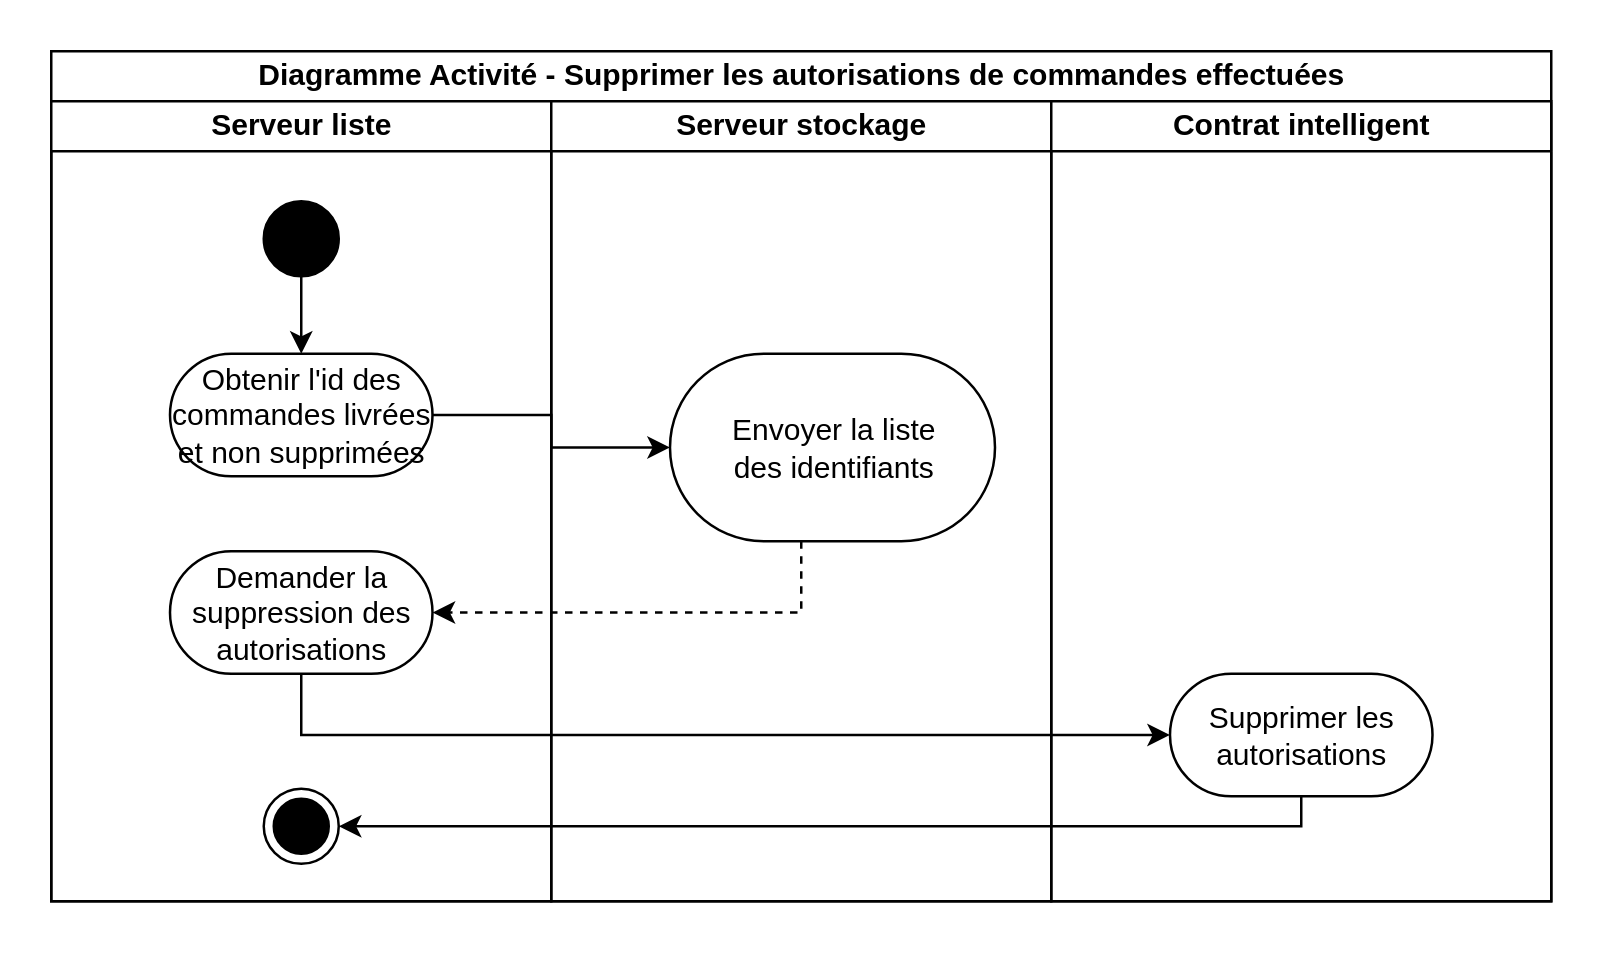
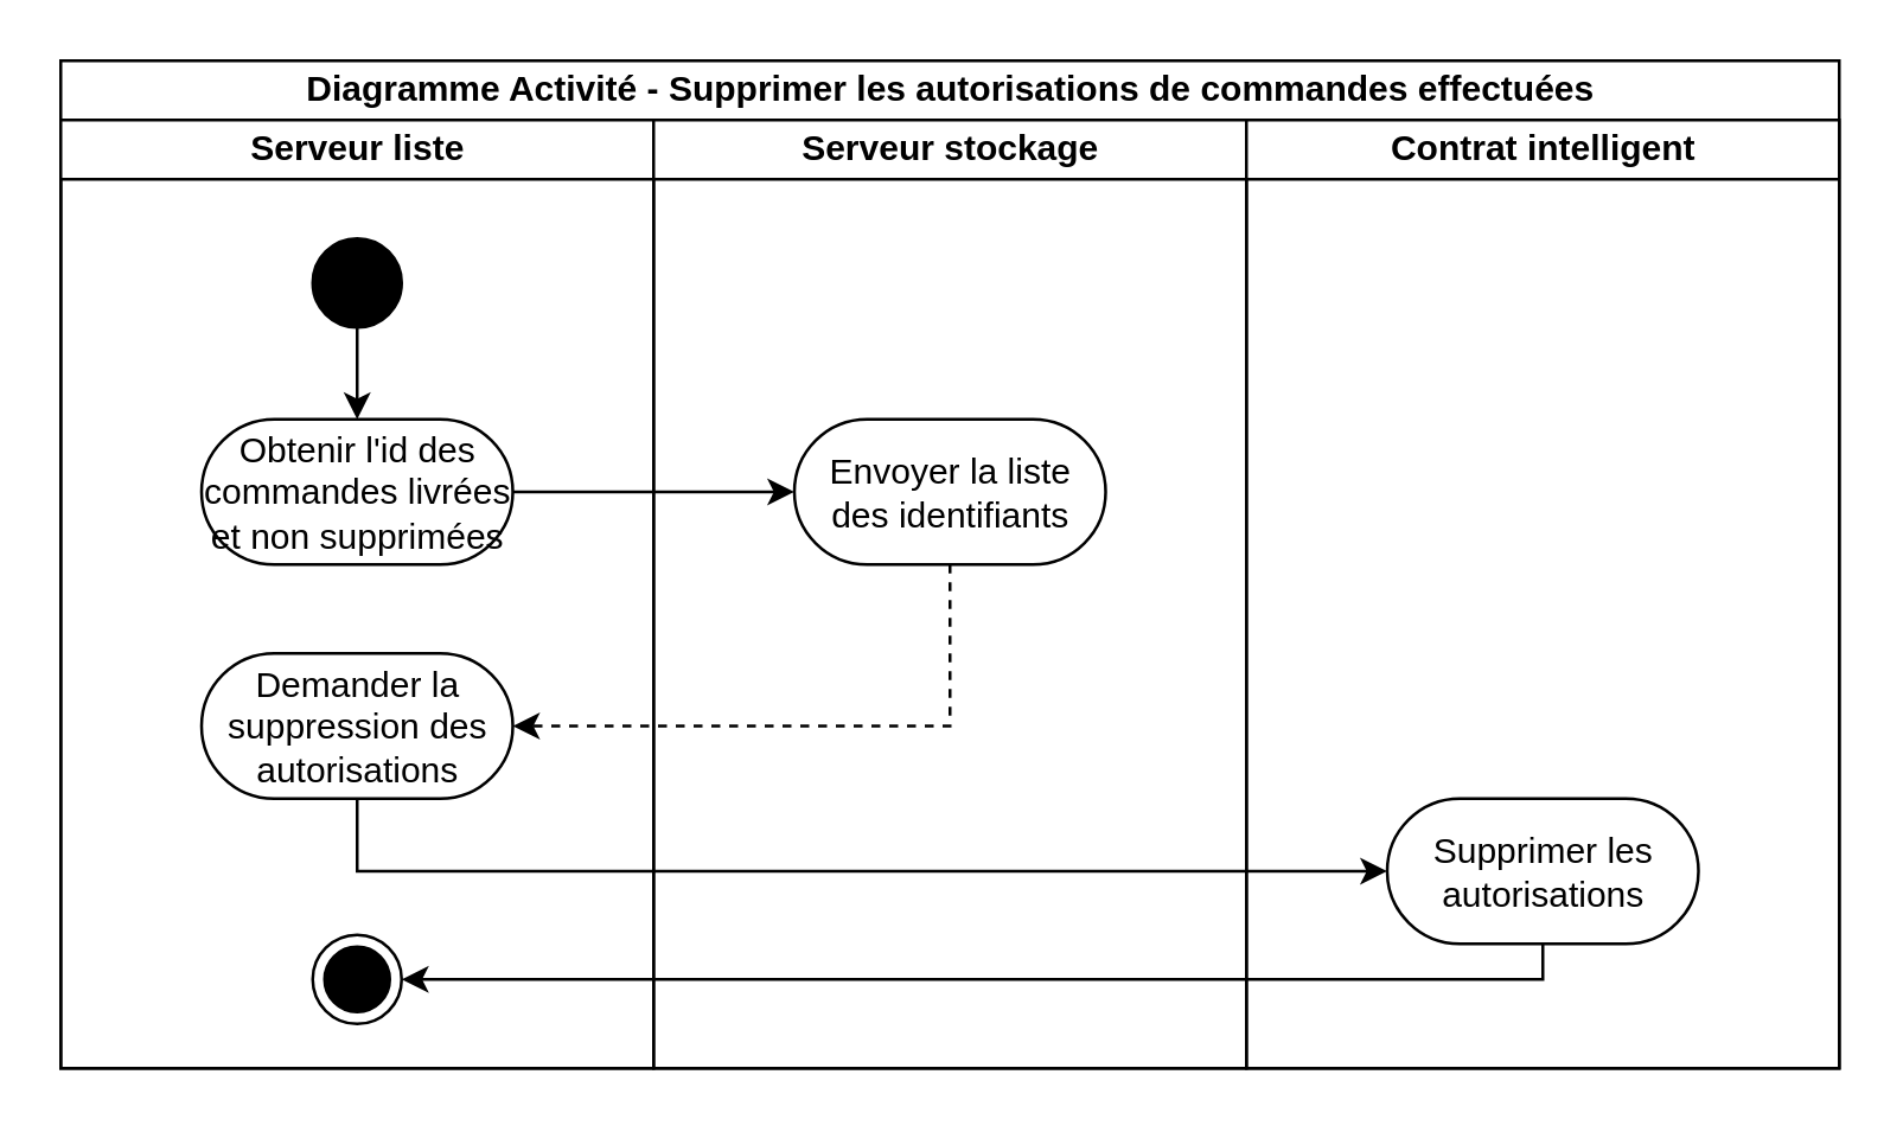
  <mxCell id="0" />
  <mxCell id="1" parent="0" />
  <mxCell id="2" value="Diagramme Activité - Supprimer les autorisations de commandes effectuées" style="swimlane;html=1;childLayout=stackLayout;resizeParent=1;resizeParentMax=0;horizontal=1;startSize=20;horizontalStack=1;" vertex="1" parent="1"><mxGeometry x="20" y="20" width="600" height="340" as="geometry" /></mxCell>
  <mxCell id="3" value="Serveur liste" style="swimlane;html=1;startSize=20;horizontal=1;" vertex="1" parent="2"><mxGeometry y="20" width="200" height="320" as="geometry" /></mxCell>
  <mxCell id="4" value="Demander la&lt;br&gt;suppression des&lt;br&gt;autorisations" style="html=1;dashed=0;whitespace=wrap;shape=mxgraph.dfd.start" vertex="1" parent="3"><mxGeometry x="47.5" y="180" width="105" height="49" as="geometry" /></mxCell>
  <mxCell id="5" value="Obtenir l'id des&lt;br&gt;commandes livrées&lt;br&gt;et non supprimées" style="html=1;dashed=0;whitespace=wrap;shape=mxgraph.dfd.start" vertex="1" parent="3"><mxGeometry x="47.5" y="101" width="105" height="49" as="geometry" /></mxCell>
  <mxCell id="6" style="edgeStyle=orthogonalEdgeStyle;rounded=0;orthogonalLoop=1;jettySize=auto;html=1;entryX=0.5;entryY=0.5;entryDx=0;entryDy=-24.5;entryPerimeter=0;" edge="1" parent="3" source="7" target="5"><mxGeometry relative="1" as="geometry" /></mxCell>
  <mxCell id="7" value="" style="ellipse;fillColor=strokeColor;" vertex="1" parent="3"><mxGeometry x="85" y="40" width="30" height="30" as="geometry" /></mxCell>
  <mxCell id="8" value="" style="ellipse;html=1;shape=endState;fillColor=strokeColor;" vertex="1" parent="3"><mxGeometry x="85" y="275" width="30" height="30" as="geometry" /></mxCell>
  <mxCell id="9" value="Serveur stockage" style="swimlane;html=1;startSize=20;horizontal=1;" vertex="1" parent="2"><mxGeometry x="200" y="20" width="200" height="320" as="geometry" /></mxCell>
- <mxCell id="10" value="Envoyer la liste&lt;br&gt;des identifiants" style="html=1;dashed=0;whitespace=wrap;shape=mxgraph.dfd.start" vertex="1" parent="9"><mxGeometry x="47.5" y="101" width="130" height="75" as="geometry" /></mxCell>
+ <mxCell id="10" value="Envoyer la liste&lt;br&gt;des identifiants" style="html=1;dashed=0;whitespace=wrap;shape=mxgraph.dfd.start" vertex="1" parent="9"><mxGeometry x="47.5" y="101" width="105" height="49" as="geometry" /></mxCell>
  <mxCell id="11" value="Contrat intelligent" style="swimlane;html=1;startSize=20;horizontal=1;" vertex="1" parent="2"><mxGeometry x="400" y="20" width="200" height="320" as="geometry" /></mxCell>
  <mxCell id="12" value="Supprimer les&lt;br&gt;autorisations" style="html=1;dashed=0;whitespace=wrap;shape=mxgraph.dfd.start" vertex="1" parent="11"><mxGeometry x="47.5" y="229" width="105" height="49" as="geometry" /></mxCell>
  <mxCell id="13" style="edgeStyle=orthogonalEdgeStyle;rounded=0;orthogonalLoop=1;jettySize=auto;html=1;entryX=0;entryY=0.5;entryDx=0;entryDy=0;entryPerimeter=0;" edge="1" parent="2" source="5" target="10"><mxGeometry relative="1" as="geometry" /></mxCell>
  <mxCell id="14" style="edgeStyle=orthogonalEdgeStyle;rounded=0;orthogonalLoop=1;jettySize=auto;html=1;entryX=1;entryY=0.5;entryDx=0;entryDy=0;entryPerimeter=0;dashed=1;" edge="1" parent="2" source="10" target="4"><mxGeometry relative="1" as="geometry"><Array as="points"><mxPoint x="300" y="224" /></Array></mxGeometry></mxCell>
  <mxCell id="15" style="edgeStyle=orthogonalEdgeStyle;rounded=0;orthogonalLoop=1;jettySize=auto;html=1;entryX=0;entryY=0.5;entryDx=0;entryDy=0;entryPerimeter=0;" edge="1" parent="2" source="4" target="12"><mxGeometry relative="1" as="geometry"><Array as="points"><mxPoint x="100" y="274" /><mxPoint x="447" y="274" /></Array></mxGeometry></mxCell>
  <mxCell id="16" style="edgeStyle=orthogonalEdgeStyle;rounded=0;orthogonalLoop=1;jettySize=auto;html=1;entryX=1;entryY=0.5;entryDx=0;entryDy=0;" edge="1" parent="2" source="12" target="8"><mxGeometry relative="1" as="geometry"><Array as="points"><mxPoint x="500" y="310" /></Array></mxGeometry></mxCell>
